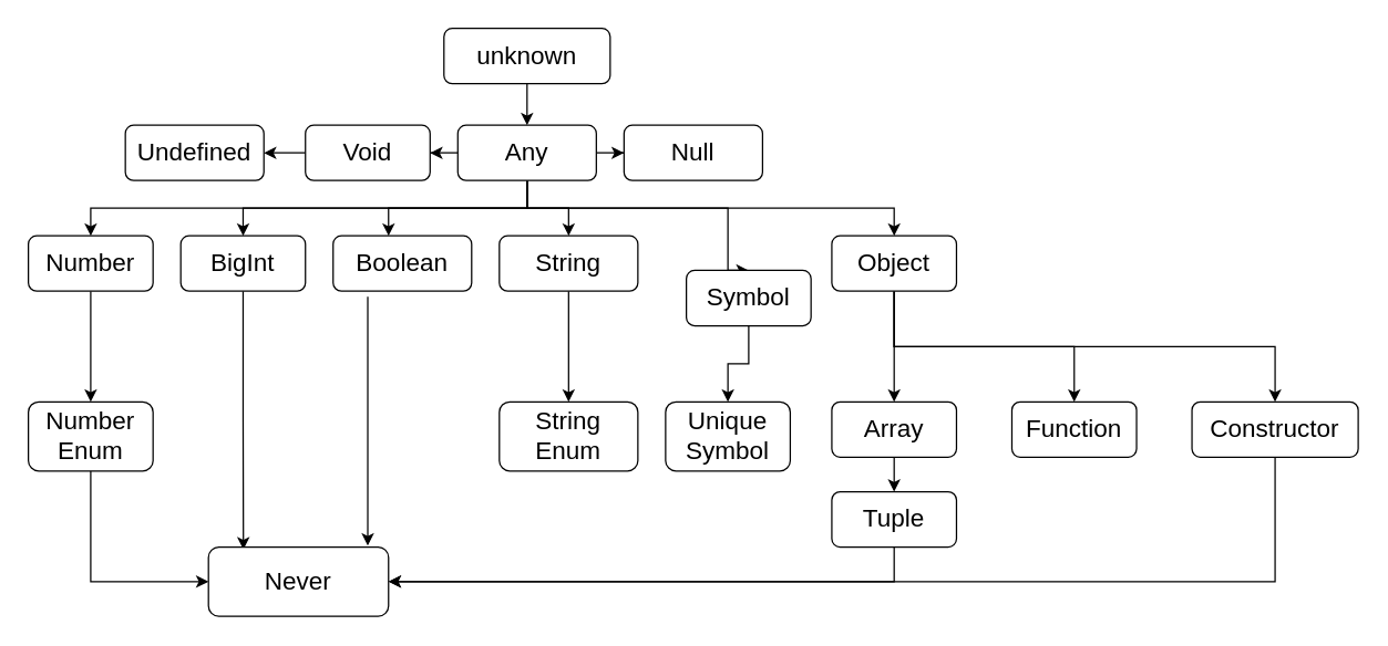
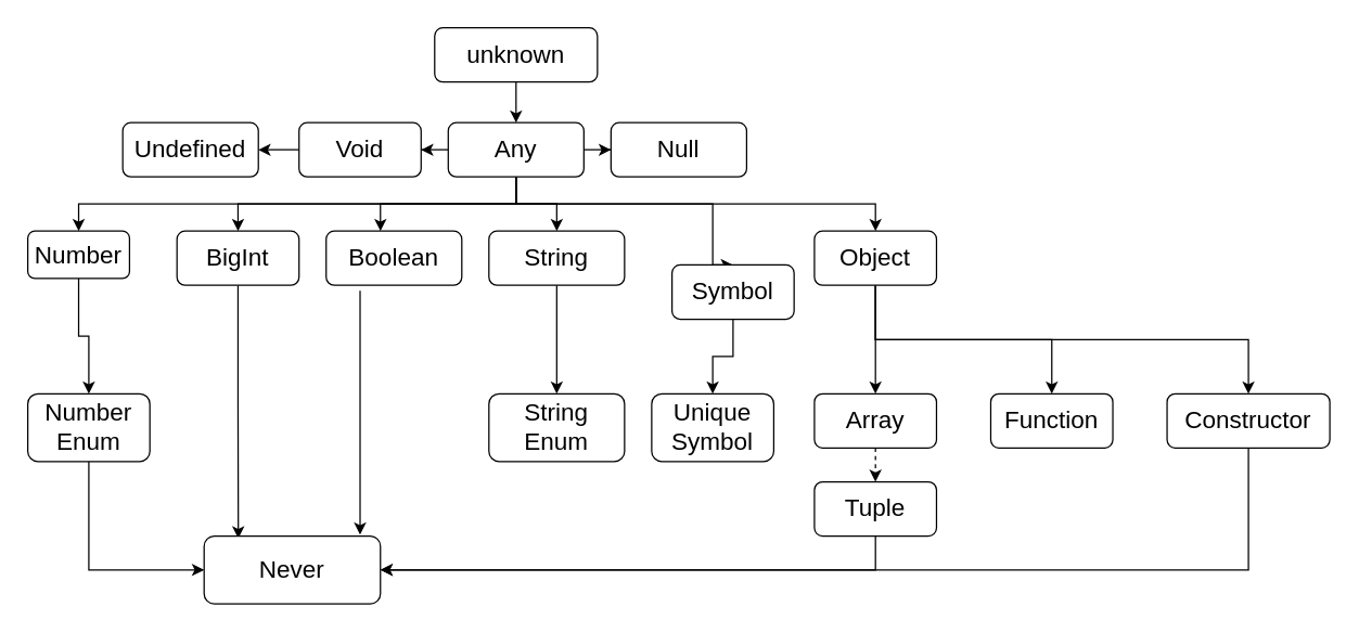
  <mxCell id="0" />
  <mxCell id="1" parent="0" />
  <mxCell id="2" value="" style="edgeStyle=orthogonalEdgeStyle;rounded=0;orthogonalLoop=1;jettySize=auto;html=1;" edge="1" parent="1" source="3" target="12"><mxGeometry relative="1" as="geometry" /></mxCell>
  <mxCell id="3" value="&lt;font style=&quot;font-size: 18px&quot;&gt;unknown&lt;br&gt;&lt;/font&gt;" style="rounded=1;whiteSpace=wrap;html=1;" vertex="1" parent="1"><mxGeometry x="320" y="20" width="120" height="40" as="geometry" /></mxCell>
  <mxCell id="4" value="" style="edgeStyle=orthogonalEdgeStyle;rounded=0;orthogonalLoop=1;jettySize=auto;html=1;" edge="1" parent="1" source="12" target="20"><mxGeometry relative="1" as="geometry" /></mxCell>
  <mxCell id="5" value="" style="edgeStyle=orthogonalEdgeStyle;rounded=0;orthogonalLoop=1;jettySize=auto;html=1;" edge="1" parent="1" source="12" target="18"><mxGeometry relative="1" as="geometry" /></mxCell>
  <mxCell id="6" value="" style="edgeStyle=orthogonalEdgeStyle;rounded=0;orthogonalLoop=1;jettySize=auto;html=1;" edge="1" parent="1" source="12" target="14"><mxGeometry relative="1" as="geometry"><Array as="points"><mxPoint x="380" y="150" /><mxPoint x="280" y="150" /></Array></mxGeometry></mxCell>
  <mxCell id="7" style="edgeStyle=orthogonalEdgeStyle;rounded=0;orthogonalLoop=1;jettySize=auto;html=1;" edge="1" parent="1" source="12" target="16"><mxGeometry relative="1" as="geometry" /></mxCell>
  <mxCell id="8" style="edgeStyle=orthogonalEdgeStyle;rounded=0;orthogonalLoop=1;jettySize=auto;html=1;entryX=0.5;entryY=0;entryDx=0;entryDy=0;" edge="1" parent="1" source="12" target="23"><mxGeometry relative="1" as="geometry"><mxPoint x="410" y="160" as="targetPoint" /><Array as="points"><mxPoint x="380" y="150" /><mxPoint x="525" y="150" /></Array></mxGeometry></mxCell>
  <mxCell id="9" style="edgeStyle=orthogonalEdgeStyle;rounded=0;orthogonalLoop=1;jettySize=auto;html=1;exitX=0.5;exitY=1;exitDx=0;exitDy=0;entryX=0.5;entryY=0;entryDx=0;entryDy=0;" edge="1" parent="1" source="12" target="34"><mxGeometry relative="1" as="geometry" /></mxCell>
  <mxCell id="10" style="edgeStyle=orthogonalEdgeStyle;rounded=0;orthogonalLoop=1;jettySize=auto;html=1;entryX=0.5;entryY=0;entryDx=0;entryDy=0;" edge="1" parent="1" source="12" target="26"><mxGeometry relative="1" as="geometry"><Array as="points"><mxPoint x="380" y="150" /><mxPoint x="175" y="150" /></Array></mxGeometry></mxCell>
  <mxCell id="11" style="edgeStyle=orthogonalEdgeStyle;rounded=0;orthogonalLoop=1;jettySize=auto;html=1;exitX=0.5;exitY=1;exitDx=0;exitDy=0;" edge="1" parent="1" source="12" target="28"><mxGeometry relative="1" as="geometry" /></mxCell>
  <mxCell id="12" value="&lt;font style=&quot;font-size: 18px&quot;&gt;Any&lt;br&gt;&lt;/font&gt;" style="rounded=1;whiteSpace=wrap;html=1;" vertex="1" parent="1"><mxGeometry x="330" y="90" width="100" height="40" as="geometry" /></mxCell>
  <mxCell id="13" style="edgeStyle=orthogonalEdgeStyle;rounded=0;orthogonalLoop=1;jettySize=auto;html=1;exitX=0.25;exitY=1;exitDx=0;exitDy=0;" edge="1" parent="1"><mxGeometry relative="1" as="geometry"><mxPoint x="265" y="394" as="targetPoint" /><mxPoint x="265" y="214" as="sourcePoint" /></mxGeometry></mxCell>
  <mxCell id="14" value="&lt;font style=&quot;font-size: 18px&quot;&gt;Boolean&lt;br&gt;&lt;/font&gt;" style="rounded=1;whiteSpace=wrap;html=1;" vertex="1" parent="1"><mxGeometry x="240" y="170" width="100" height="40" as="geometry" /></mxCell>
  <mxCell id="15" value="" style="edgeStyle=orthogonalEdgeStyle;rounded=0;orthogonalLoop=1;jettySize=auto;html=1;" edge="1" parent="1" source="16" target="17"><mxGeometry relative="1" as="geometry" /></mxCell>
  <mxCell id="16" value="&lt;font style=&quot;font-size: 18px&quot;&gt;String&lt;br&gt;&lt;/font&gt;" style="rounded=1;whiteSpace=wrap;html=1;" vertex="1" parent="1"><mxGeometry x="360" y="170" width="100" height="40" as="geometry" /></mxCell>
  <mxCell id="17" value="&lt;font style=&quot;font-size: 18px&quot;&gt;String Enum&lt;br&gt;&lt;/font&gt;" style="rounded=1;whiteSpace=wrap;html=1;" vertex="1" parent="1"><mxGeometry x="360" y="290" width="100" height="50" as="geometry" /></mxCell>
  <mxCell id="18" value="&lt;font style=&quot;font-size: 18px&quot;&gt;Null&lt;br&gt;&lt;/font&gt;" style="rounded=1;whiteSpace=wrap;html=1;" vertex="1" parent="1"><mxGeometry x="450" y="90" width="100" height="40" as="geometry" /></mxCell>
  <mxCell id="19" value="" style="edgeStyle=orthogonalEdgeStyle;rounded=0;orthogonalLoop=1;jettySize=auto;html=1;" edge="1" parent="1" source="20" target="21"><mxGeometry relative="1" as="geometry" /></mxCell>
  <mxCell id="20" value="&lt;font style=&quot;font-size: 18px&quot;&gt;Void&lt;br&gt;&lt;/font&gt;" style="rounded=1;whiteSpace=wrap;html=1;" vertex="1" parent="1"><mxGeometry x="220" y="90" width="90" height="40" as="geometry" /></mxCell>
  <mxCell id="21" value="&lt;font style=&quot;font-size: 18px&quot;&gt;Undefined&lt;br&gt;&lt;/font&gt;" style="rounded=1;whiteSpace=wrap;html=1;" vertex="1" parent="1"><mxGeometry x="90" y="90" width="100" height="40" as="geometry" /></mxCell>
  <mxCell id="22" value="" style="edgeStyle=orthogonalEdgeStyle;rounded=0;orthogonalLoop=1;jettySize=auto;html=1;" edge="1" parent="1" source="23" target="24"><mxGeometry relative="1" as="geometry" /></mxCell>
  <mxCell id="23" value="&lt;font style=&quot;font-size: 18px&quot;&gt;Symbol&lt;/font&gt;" style="rounded=1;whiteSpace=wrap;html=1;" vertex="1" parent="1"><mxGeometry x="495" y="195" width="90" height="40" as="geometry" /></mxCell>
  <mxCell id="24" value="&lt;font style=&quot;font-size: 18px&quot;&gt;Unique Symbol&lt;/font&gt;" style="rounded=1;whiteSpace=wrap;html=1;" vertex="1" parent="1"><mxGeometry x="480" y="290" width="90" height="50" as="geometry" /></mxCell>
  <mxCell id="25" style="edgeStyle=orthogonalEdgeStyle;rounded=0;orthogonalLoop=1;jettySize=auto;html=1;exitX=0.5;exitY=1;exitDx=0;exitDy=0;entryX=0.194;entryY=0.036;entryDx=0;entryDy=0;entryPerimeter=0;" edge="1" parent="1" source="26" target="37"><mxGeometry relative="1" as="geometry" /></mxCell>
  <mxCell id="26" value="&lt;font style=&quot;font-size: 18px&quot;&gt;BigInt&lt;/font&gt;" style="rounded=1;whiteSpace=wrap;html=1;" vertex="1" parent="1"><mxGeometry x="130" y="170" width="90" height="40" as="geometry" /></mxCell>
  <mxCell id="27" value="" style="edgeStyle=orthogonalEdgeStyle;rounded=0;orthogonalLoop=1;jettySize=auto;html=1;" edge="1" parent="1" source="28" target="30"><mxGeometry relative="1" as="geometry" /></mxCell>
- <mxCell id="28" value="&lt;font style=&quot;font-size: 18px&quot;&gt;Number&lt;/font&gt;" style="rounded=1;whiteSpace=wrap;html=1;" vertex="1" parent="1"><mxGeometry x="20" y="170" width="90" height="40" as="geometry" /></mxCell>
+ <mxCell id="28" value="&lt;font style=&quot;font-size: 18px&quot;&gt;Number&lt;/font&gt;" style="rounded=1;whiteSpace=wrap;html=1;" vertex="1" parent="1"><mxGeometry x="20" y="170" width="75" height="35" as="geometry" /></mxCell>
  <mxCell id="29" style="edgeStyle=orthogonalEdgeStyle;rounded=0;orthogonalLoop=1;jettySize=auto;html=1;exitX=0.5;exitY=1;exitDx=0;exitDy=0;entryX=0;entryY=0.5;entryDx=0;entryDy=0;" edge="1" parent="1" source="30" target="37"><mxGeometry relative="1" as="geometry" /></mxCell>
  <mxCell id="30" value="&lt;font style=&quot;font-size: 18px&quot;&gt;Number Enum&lt;/font&gt;" style="rounded=1;whiteSpace=wrap;html=1;" vertex="1" parent="1"><mxGeometry x="20" y="290" width="90" height="50" as="geometry" /></mxCell>
  <mxCell id="31" value="" style="edgeStyle=orthogonalEdgeStyle;rounded=0;orthogonalLoop=1;jettySize=auto;html=1;" edge="1" parent="1" source="34" target="36"><mxGeometry relative="1" as="geometry" /></mxCell>
  <mxCell id="32" style="edgeStyle=orthogonalEdgeStyle;rounded=0;orthogonalLoop=1;jettySize=auto;html=1;exitX=0.5;exitY=1;exitDx=0;exitDy=0;entryX=0.5;entryY=0;entryDx=0;entryDy=0;" edge="1" parent="1" source="34" target="38"><mxGeometry relative="1" as="geometry"><Array as="points"><mxPoint x="645" y="250" /><mxPoint x="775" y="250" /></Array></mxGeometry></mxCell>
  <mxCell id="33" style="edgeStyle=orthogonalEdgeStyle;rounded=0;orthogonalLoop=1;jettySize=auto;html=1;exitX=0.5;exitY=1;exitDx=0;exitDy=0;entryX=0.5;entryY=0;entryDx=0;entryDy=0;" edge="1" parent="1" source="34" target="40"><mxGeometry relative="1" as="geometry"><Array as="points"><mxPoint x="645" y="250" /><mxPoint x="920" y="250" /></Array></mxGeometry></mxCell>
  <mxCell id="34" value="&lt;font style=&quot;font-size: 18px&quot;&gt;Object&lt;/font&gt;" style="rounded=1;whiteSpace=wrap;html=1;" vertex="1" parent="1"><mxGeometry x="600" y="170" width="90" height="40" as="geometry" /></mxCell>
- <mxCell id="35" style="edgeStyle=orthogonalEdgeStyle;rounded=0;orthogonalLoop=1;jettySize=auto;html=1;exitX=0.5;exitY=1;exitDx=0;exitDy=0;entryX=0.5;entryY=0;entryDx=0;entryDy=0;" edge="1" parent="1" source="36" target="42"><mxGeometry relative="1" as="geometry"><mxPoint x="645" y="350" as="targetPoint" /></mxGeometry></mxCell>
+ <mxCell id="35" style="edgeStyle=orthogonalEdgeStyle;rounded=0;orthogonalLoop=1;jettySize=auto;html=1;exitX=0.5;exitY=1;exitDx=0;exitDy=0;entryX=0.5;entryY=0;entryDx=0;entryDy=0;dashed=1;" edge="1" parent="1" source="36" target="42"><mxGeometry relative="1" as="geometry"><mxPoint x="645" y="350" as="targetPoint" /></mxGeometry></mxCell>
  <mxCell id="36" value="&lt;font style=&quot;font-size: 18px&quot;&gt;Array&lt;/font&gt;" style="rounded=1;whiteSpace=wrap;html=1;" vertex="1" parent="1"><mxGeometry x="600" y="290" width="90" height="40" as="geometry" /></mxCell>
  <mxCell id="37" value="&lt;font style=&quot;font-size: 18px&quot;&gt;Never&lt;/font&gt;" style="rounded=1;whiteSpace=wrap;html=1;" vertex="1" parent="1"><mxGeometry x="150" y="395" width="130" height="50" as="geometry" /></mxCell>
  <mxCell id="38" value="&lt;font style=&quot;font-size: 18px&quot;&gt;Function&lt;/font&gt;" style="rounded=1;whiteSpace=wrap;html=1;" vertex="1" parent="1"><mxGeometry x="730" y="290" width="90" height="40" as="geometry" /></mxCell>
  <mxCell id="39" style="edgeStyle=orthogonalEdgeStyle;rounded=0;orthogonalLoop=1;jettySize=auto;html=1;exitX=0.5;exitY=1;exitDx=0;exitDy=0;entryX=1;entryY=0.5;entryDx=0;entryDy=0;" edge="1" parent="1" source="40" target="37"><mxGeometry relative="1" as="geometry" /></mxCell>
  <mxCell id="40" value="&lt;font style=&quot;font-size: 18px&quot;&gt;Constructor&lt;/font&gt;" style="rounded=1;whiteSpace=wrap;html=1;" vertex="1" parent="1"><mxGeometry x="860" y="290" width="120" height="40" as="geometry" /></mxCell>
  <mxCell id="41" style="edgeStyle=orthogonalEdgeStyle;rounded=0;orthogonalLoop=1;jettySize=auto;html=1;exitX=0.5;exitY=1;exitDx=0;exitDy=0;entryX=1;entryY=0.5;entryDx=0;entryDy=0;" edge="1" parent="1" source="42" target="37"><mxGeometry relative="1" as="geometry" /></mxCell>
  <mxCell id="42" value="&lt;font style=&quot;font-size: 18px&quot;&gt;Tuple&lt;/font&gt;" style="rounded=1;whiteSpace=wrap;html=1;" vertex="1" parent="1"><mxGeometry x="600" y="355" width="90" height="40" as="geometry" /></mxCell>
